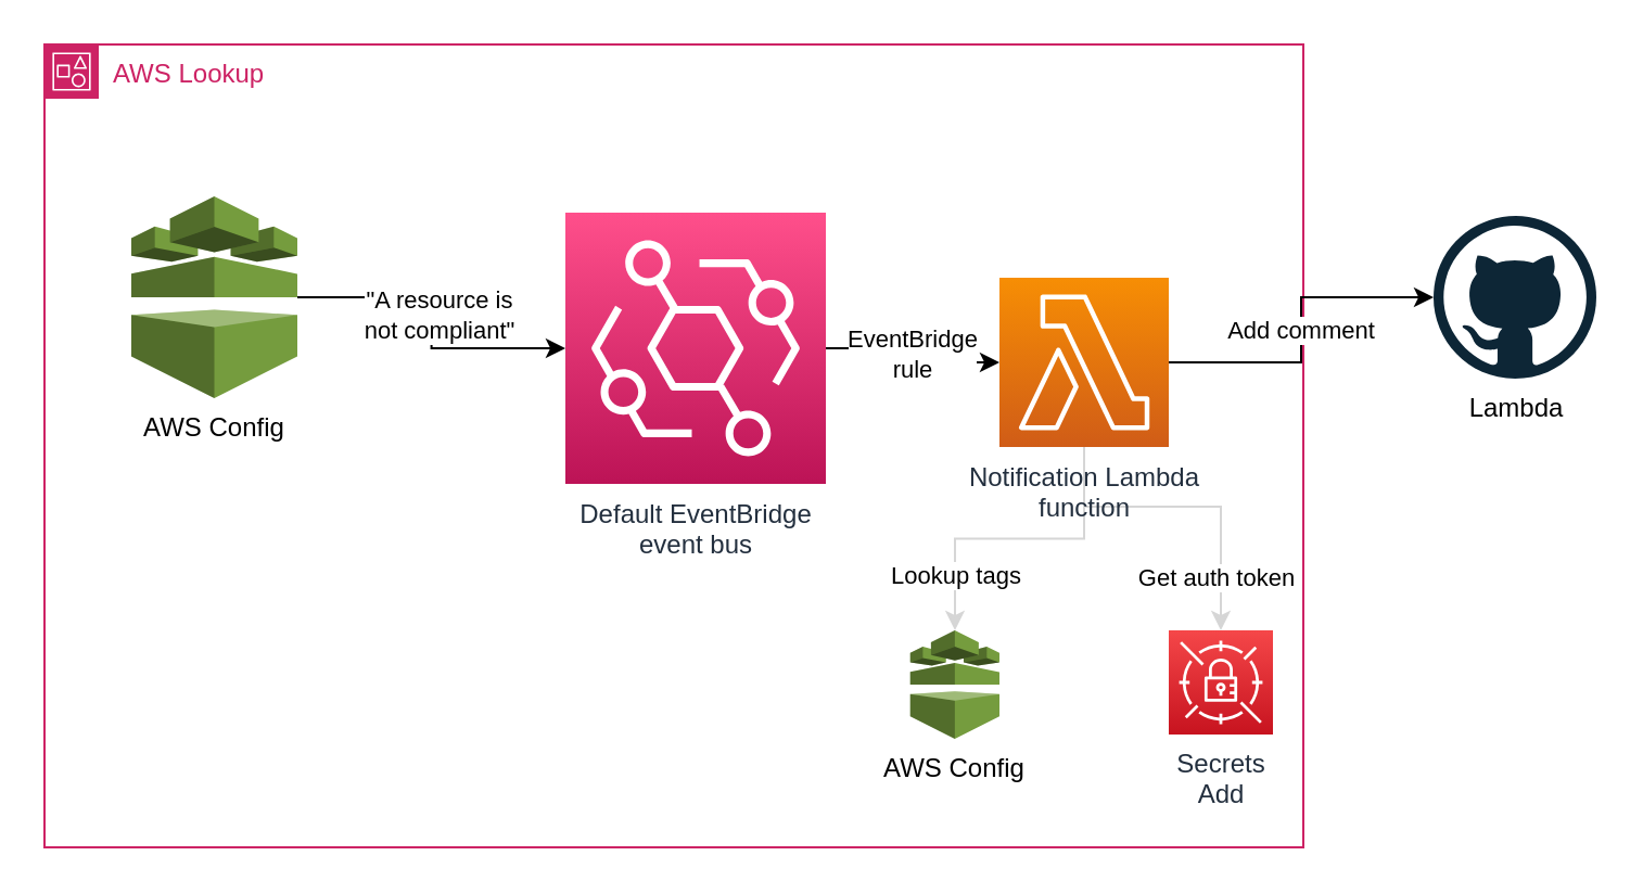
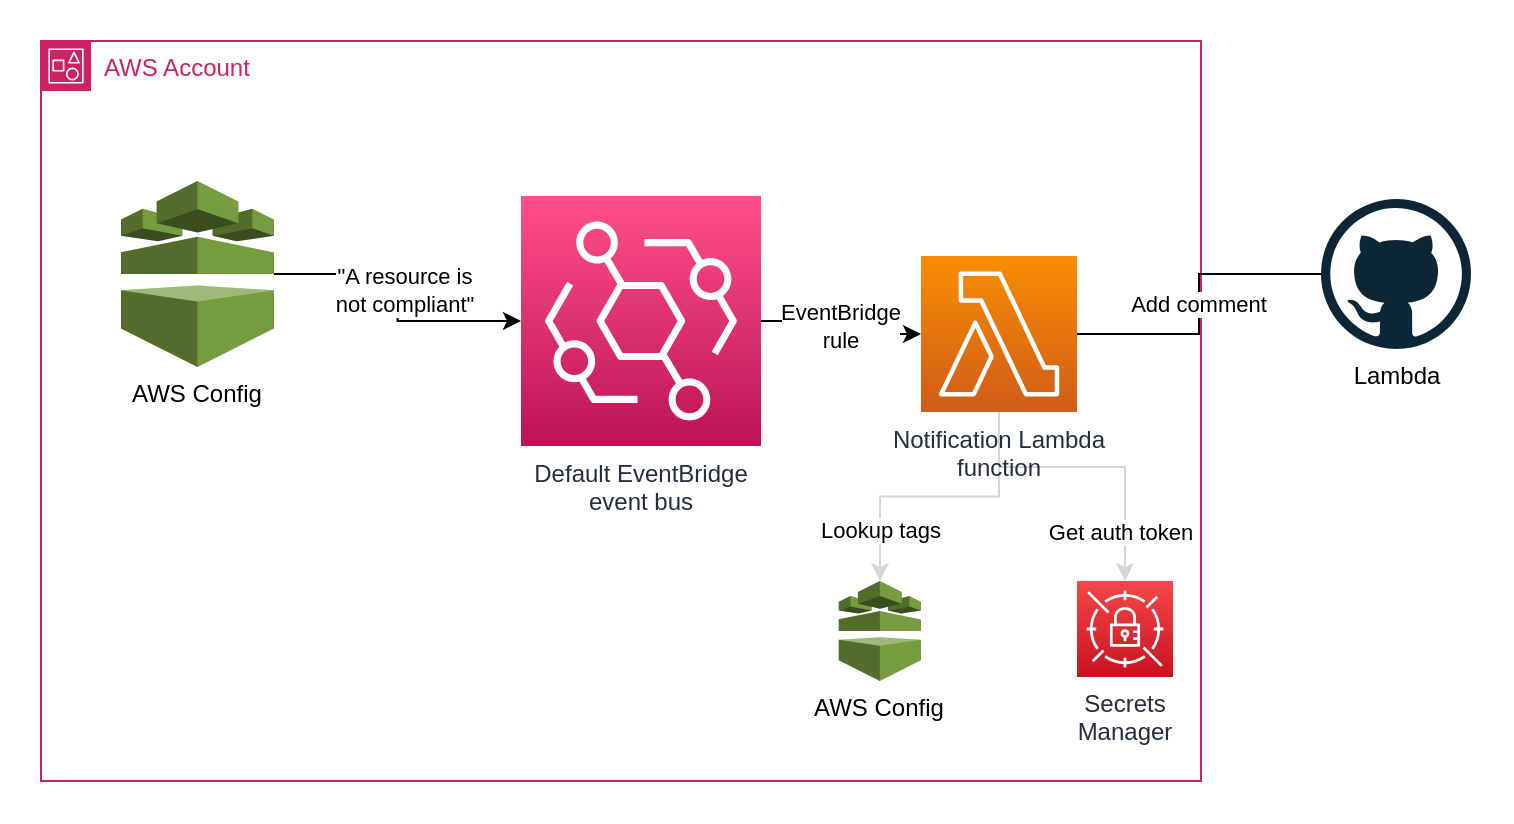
  <mxCell id="0" />
  <mxCell id="1" parent="0" />
- <mxCell id="2" value="AWS Lookup" style="points=[[0,0],[0.25,0],[0.5,0],[0.75,0],[1,0],[1,0.25],[1,0.5],[1,0.75],[1,1],[0.75,1],[0.5,1],[0.25,1],[0,1],[0,0.75],[0,0.5],[0,0.25]];outlineConnect=0;gradientColor=none;html=1;whiteSpace=wrap;fontSize=12;fontStyle=0;container=1;pointerEvents=0;collapsible=0;recursiveResize=0;shape=mxgraph.aws4.group;grIcon=mxgraph.aws4.group_account;strokeColor=#CD2264;fillColor=none;verticalAlign=top;align=left;spacingLeft=30;fontColor=#CD2264;dashed=0;" vertex="1" parent="1"><mxGeometry x="20" y="20" width="580" height="370" as="geometry" /></mxCell>
+ <mxCell id="2" value="AWS Account" style="points=[[0,0],[0.25,0],[0.5,0],[0.75,0],[1,0],[1,0.25],[1,0.5],[1,0.75],[1,1],[0.75,1],[0.5,1],[0.25,1],[0,1],[0,0.75],[0,0.5],[0,0.25]];outlineConnect=0;gradientColor=none;html=1;whiteSpace=wrap;fontSize=12;fontStyle=0;container=1;pointerEvents=0;collapsible=0;recursiveResize=0;shape=mxgraph.aws4.group;grIcon=mxgraph.aws4.group_account;strokeColor=#CD2264;fillColor=none;verticalAlign=top;align=left;spacingLeft=30;fontColor=#CD2264;dashed=0;" vertex="1" parent="1"><mxGeometry x="20" y="20" width="580" height="370" as="geometry" /></mxCell>
  <mxCell id="3" value="" style="edgeStyle=orthogonalEdgeStyle;rounded=0;orthogonalLoop=1;jettySize=auto;html=1;" edge="1" parent="2" source="5" target="7"><mxGeometry relative="1" as="geometry" /></mxCell>
  <mxCell id="4" value="&quot;A resource is&lt;br&gt;not compliant&quot;" style="edgeLabel;html=1;align=center;verticalAlign=middle;resizable=0;points=[];" vertex="1" connectable="0" parent="3"><mxGeometry x="-0.106" y="4" relative="1" as="geometry"><mxPoint x="-1" y="4" as="offset" /></mxGeometry></mxCell>
  <mxCell id="5" value="AWS Config" style="outlineConnect=0;dashed=0;verticalLabelPosition=bottom;verticalAlign=top;align=center;html=1;shape=mxgraph.aws3.config;fillColor=#759C3E;gradientColor=none;" vertex="1" parent="2"><mxGeometry x="40" y="70" width="76.5" height="93" as="geometry" /></mxCell>
  <mxCell id="6" value="EventBridge&lt;br&gt;rule" style="edgeStyle=orthogonalEdgeStyle;rounded=0;orthogonalLoop=1;jettySize=auto;html=1;" edge="1" parent="2" source="7" target="11"><mxGeometry relative="1" as="geometry"><mxPoint as="offset" /></mxGeometry></mxCell>
  <mxCell id="7" value="Default EventBridge&lt;br&gt;event bus" style="sketch=0;points=[[0,0,0],[0.25,0,0],[0.5,0,0],[0.75,0,0],[1,0,0],[0,1,0],[0.25,1,0],[0.5,1,0],[0.75,1,0],[1,1,0],[0,0.25,0],[0,0.5,0],[0,0.75,0],[1,0.25,0],[1,0.5,0],[1,0.75,0]];outlineConnect=0;fontColor=#232F3E;gradientColor=#FF4F8B;gradientDirection=north;fillColor=#BC1356;strokeColor=#ffffff;dashed=0;verticalLabelPosition=bottom;verticalAlign=top;align=center;html=1;fontSize=12;fontStyle=0;aspect=fixed;shape=mxgraph.aws4.resourceIcon;resIcon=mxgraph.aws4.eventbridge;" vertex="1" parent="2"><mxGeometry x="240" y="77.5" width="120" height="125" as="geometry" /></mxCell>
  <mxCell id="8" value="Lookup tags" style="edgeStyle=orthogonalEdgeStyle;rounded=0;orthogonalLoop=1;jettySize=auto;html=1;strokeColor=#D6D6D6;" edge="1" parent="2" source="11" target="12"><mxGeometry x="0.655" relative="1" as="geometry"><mxPoint as="offset" /></mxGeometry></mxCell>
- <mxCell id="9" value="Add comment" style="edgeStyle=orthogonalEdgeStyle;rounded=0;orthogonalLoop=1;jettySize=auto;html=1;" edge="1" parent="2" source="11" target="13"><mxGeometry relative="1" as="geometry" /></mxCell>
+ <mxCell id="9" value="Add comment" style="edgeStyle=orthogonalEdgeStyle;rounded=0;orthogonalLoop=1;jettySize=auto;html=1;endArrow=none;" edge="1" parent="2" source="11" target="13"><mxGeometry relative="1" as="geometry" /></mxCell>
  <mxCell id="10" value="Get auth token" style="edgeStyle=orthogonalEdgeStyle;rounded=0;orthogonalLoop=1;jettySize=auto;html=1;entryX=0.5;entryY=0;entryDx=0;entryDy=0;entryPerimeter=0;strokeColor=#D6D6D6;" edge="1" parent="2" source="11" target="14"><mxGeometry x="0.662" y="-2" relative="1" as="geometry"><Array as="points"><mxPoint x="479" y="213" /><mxPoint x="542" y="213" /></Array><mxPoint as="offset" /></mxGeometry></mxCell>
  <mxCell id="11" value="Notification Lambda&lt;br&gt;function" style="sketch=0;points=[[0,0,0],[0.25,0,0],[0.5,0,0],[0.75,0,0],[1,0,0],[0,1,0],[0.25,1,0],[0.5,1,0],[0.75,1,0],[1,1,0],[0,0.25,0],[0,0.5,0],[0,0.75,0],[1,0.25,0],[1,0.5,0],[1,0.75,0]];outlineConnect=0;fontColor=#232F3E;gradientColor=#F78E04;gradientDirection=north;fillColor=#D05C17;strokeColor=#ffffff;dashed=0;verticalLabelPosition=bottom;verticalAlign=top;align=center;html=1;fontSize=12;fontStyle=0;aspect=fixed;shape=mxgraph.aws4.resourceIcon;resIcon=mxgraph.aws4.lambda;" vertex="1" parent="2"><mxGeometry x="440" y="107.5" width="78" height="78" as="geometry" /></mxCell>
  <mxCell id="12" value="AWS Config" style="outlineConnect=0;dashed=0;verticalLabelPosition=bottom;verticalAlign=top;align=center;html=1;shape=mxgraph.aws3.config;fillColor=#759C3E;gradientColor=none;" vertex="1" parent="2"><mxGeometry x="398.87" y="270" width="41.13" height="50" as="geometry" /></mxCell>
  <mxCell id="13" value="Lambda" style="dashed=0;outlineConnect=0;html=1;align=center;labelPosition=center;verticalLabelPosition=bottom;verticalAlign=top;shape=mxgraph.weblogos.github" vertex="1" parent="2"><mxGeometry x="640" y="79" width="75" height="75" as="geometry" /></mxCell>
- <mxCell id="14" value="Secrets&lt;br&gt;Add" style="sketch=0;points=[[0,0,0],[0.25,0,0],[0.5,0,0],[0.75,0,0],[1,0,0],[0,1,0],[0.25,1,0],[0.5,1,0],[0.75,1,0],[1,1,0],[0,0.25,0],[0,0.5,0],[0,0.75,0],[1,0.25,0],[1,0.5,0],[1,0.75,0]];outlineConnect=0;fontColor=#232F3E;gradientColor=#F54749;gradientDirection=north;fillColor=#C7131F;strokeColor=#ffffff;dashed=0;verticalLabelPosition=bottom;verticalAlign=top;align=center;html=1;fontSize=12;fontStyle=0;aspect=fixed;shape=mxgraph.aws4.resourceIcon;resIcon=mxgraph.aws4.secrets_manager;" vertex="1" parent="2"><mxGeometry x="518" y="270" width="48" height="48" as="geometry" /></mxCell>
+ <mxCell id="14" value="Secrets&lt;br&gt;Manager" style="sketch=0;points=[[0,0,0],[0.25,0,0],[0.5,0,0],[0.75,0,0],[1,0,0],[0,1,0],[0.25,1,0],[0.5,1,0],[0.75,1,0],[1,1,0],[0,0.25,0],[0,0.5,0],[0,0.75,0],[1,0.25,0],[1,0.5,0],[1,0.75,0]];outlineConnect=0;fontColor=#232F3E;gradientColor=#F54749;gradientDirection=north;fillColor=#C7131F;strokeColor=#ffffff;dashed=0;verticalLabelPosition=bottom;verticalAlign=top;align=center;html=1;fontSize=12;fontStyle=0;aspect=fixed;shape=mxgraph.aws4.resourceIcon;resIcon=mxgraph.aws4.secrets_manager;" vertex="1" parent="2"><mxGeometry x="518" y="270" width="48" height="48" as="geometry" /></mxCell>
